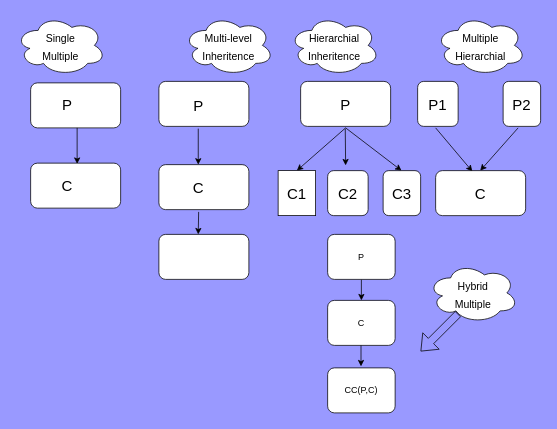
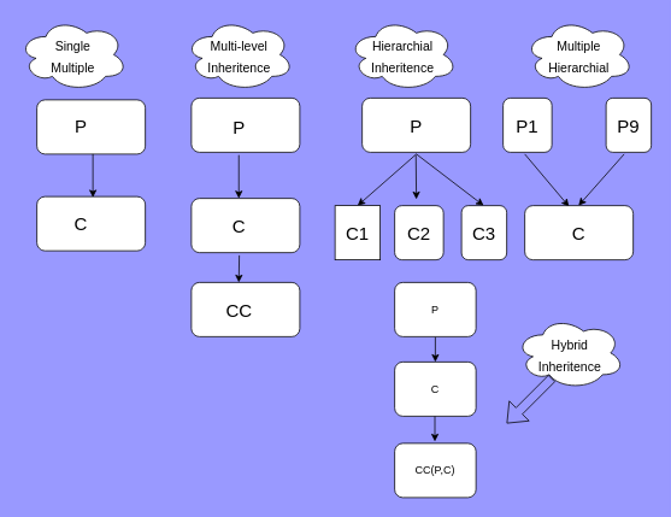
  <mxCell id="0" />
  <mxCell id="1" parent="0" />
  <mxCell id="2" value="" style="rounded=1;whiteSpace=wrap;html=1;" vertex="1" parent="1"><mxGeometry x="211" y="312" width="120" height="60" as="geometry" /></mxCell>
  <mxCell id="3" value="" style="rounded=1;whiteSpace=wrap;html=1;" vertex="1" parent="1"><mxGeometry x="211" y="219" width="120" height="60" as="geometry" /></mxCell>
  <mxCell id="4" value="" style="rounded=1;whiteSpace=wrap;html=1;" vertex="1" parent="1"><mxGeometry x="40" y="110" width="120" height="60" as="geometry" /></mxCell>
  <mxCell id="5" value="&lt;font style=&quot;font-size: 20px&quot;&gt;P&lt;/font&gt;" style="text;html=1;strokeColor=none;fillColor=none;align=center;verticalAlign=middle;whiteSpace=wrap;rounded=0;" vertex="1" parent="1"><mxGeometry x="59" y="123" width="60" height="30" as="geometry" /></mxCell>
  <mxCell id="6" value="" style="endArrow=classic;html=1;rounded=0;fontSize=20;" edge="1" parent="1"><mxGeometry width="50" height="50" relative="1" as="geometry"><mxPoint x="102" y="170" as="sourcePoint" /><mxPoint x="102" y="218" as="targetPoint" /></mxGeometry></mxCell>
  <mxCell id="7" value="" style="rounded=1;whiteSpace=wrap;html=1;" vertex="1" parent="1"><mxGeometry x="40" y="217" width="120" height="60" as="geometry" /></mxCell>
  <mxCell id="8" value="&lt;font style=&quot;font-size: 20px&quot;&gt;C&lt;/font&gt;" style="text;html=1;strokeColor=none;fillColor=none;align=center;verticalAlign=middle;whiteSpace=wrap;rounded=0;" vertex="1" parent="1"><mxGeometry x="59" y="232" width="60" height="30" as="geometry" /></mxCell>
  <mxCell id="9" value="" style="rounded=1;whiteSpace=wrap;html=1;" vertex="1" parent="1"><mxGeometry x="211" y="108" width="120" height="60" as="geometry" /></mxCell>
  <mxCell id="10" value="&lt;font style=&quot;font-size: 20px&quot;&gt;P&lt;/font&gt;" style="text;html=1;strokeColor=none;fillColor=none;align=center;verticalAlign=middle;whiteSpace=wrap;rounded=0;" vertex="1" parent="1"><mxGeometry x="234" y="125" width="60" height="30" as="geometry" /></mxCell>
  <mxCell id="11" value="" style="endArrow=classic;html=1;rounded=0;fontSize=20;exitX=0.5;exitY=1;exitDx=0;exitDy=0;entryX=0.5;entryY=0;entryDx=0;entryDy=0;" edge="1" parent="1" source="21" target="29"><mxGeometry width="50" height="50" relative="1" as="geometry"><mxPoint x="480.5" y="382" as="sourcePoint" /><mxPoint x="481" y="390" as="targetPoint" /></mxGeometry></mxCell>
  <mxCell id="12" value="" style="endArrow=classic;html=1;rounded=0;fontSize=20;" edge="1" parent="1"><mxGeometry width="50" height="50" relative="1" as="geometry"><mxPoint x="264" y="282" as="sourcePoint" /><mxPoint x="263.5" y="312" as="targetPoint" /></mxGeometry></mxCell>
  <mxCell id="13" value="" style="endArrow=classic;html=1;rounded=0;fontSize=20;" edge="1" parent="1"><mxGeometry width="50" height="50" relative="1" as="geometry"><mxPoint x="690" y="170" as="sourcePoint" /><mxPoint x="639.5" y="227" as="targetPoint" /></mxGeometry></mxCell>
  <mxCell id="14" value="" style="endArrow=classic;html=1;rounded=0;fontSize=20;entryX=0.408;entryY=0.017;entryDx=0;entryDy=0;entryPerimeter=0;" edge="1" parent="1" target="22"><mxGeometry width="50" height="50" relative="1" as="geometry"><mxPoint x="580" y="170" as="sourcePoint" /><mxPoint x="630" y="230" as="targetPoint" /></mxGeometry></mxCell>
  <mxCell id="15" value="" style="endArrow=classic;html=1;rounded=0;fontSize=20;" edge="1" parent="1"><mxGeometry width="50" height="50" relative="1" as="geometry"><mxPoint x="460" y="170" as="sourcePoint" /><mxPoint x="534.5" y="227" as="targetPoint" /></mxGeometry></mxCell>
  <mxCell id="16" value="" style="endArrow=classic;html=1;rounded=0;fontSize=20;" edge="1" parent="1"><mxGeometry width="50" height="50" relative="1" as="geometry"><mxPoint x="459.5" y="171" as="sourcePoint" /><mxPoint x="460" y="220" as="targetPoint" /></mxGeometry></mxCell>
  <mxCell id="17" value="" style="endArrow=classic;html=1;rounded=0;fontSize=20;entryX=0.5;entryY=0;entryDx=0;entryDy=0;" edge="1" parent="1" target="27"><mxGeometry width="50" height="50" relative="1" as="geometry"><mxPoint x="460" y="170" as="sourcePoint" /><mxPoint x="440" y="216" as="targetPoint" /></mxGeometry></mxCell>
  <mxCell id="18" value="" style="endArrow=classic;html=1;rounded=0;fontSize=20;" edge="1" parent="1"><mxGeometry width="50" height="50" relative="1" as="geometry"><mxPoint x="263.5" y="171" as="sourcePoint" /><mxPoint x="263.5" y="219" as="targetPoint" /></mxGeometry></mxCell>
+ <mxCell id="19" value="&lt;font style=&quot;font-size: 20px&quot;&gt;CC&lt;/font&gt;" style="text;html=1;strokeColor=none;fillColor=none;align=center;verticalAlign=middle;whiteSpace=wrap;rounded=0;" vertex="1" parent="1"><mxGeometry x="234" y="327" width="60" height="30" as="geometry" /></mxCell>
  <mxCell id="20" value="&lt;font style=&quot;font-size: 20px&quot;&gt;C&lt;/font&gt;" style="text;html=1;strokeColor=none;fillColor=none;align=center;verticalAlign=middle;whiteSpace=wrap;rounded=0;" vertex="1" parent="1"><mxGeometry x="234" y="234" width="60" height="30" as="geometry" /></mxCell>
  <mxCell id="21" value="P" style="rounded=1;whiteSpace=wrap;html=1;" vertex="1" parent="1"><mxGeometry x="436" y="312" width="90" height="60" as="geometry" /></mxCell>
  <mxCell id="22" value="&lt;font style=&quot;font-size: 20px&quot;&gt;C&lt;/font&gt;" style="rounded=1;whiteSpace=wrap;html=1;" vertex="1" parent="1"><mxGeometry x="580" y="227" width="120" height="60" as="geometry" /></mxCell>
- <mxCell id="23" value="&lt;font style=&quot;font-size: 20px&quot;&gt;P2&lt;/font&gt;" style="rounded=1;whiteSpace=wrap;html=1;" vertex="1" parent="1"><mxGeometry x="670" y="108" width="50" height="60" as="geometry" /></mxCell>
+ <mxCell id="23" value="&lt;font style=&quot;font-size: 20px&quot;&gt;P9&lt;/font&gt;" style="rounded=1;whiteSpace=wrap;html=1;" vertex="1" parent="1"><mxGeometry x="670" y="108" width="50" height="60" as="geometry" /></mxCell>
  <mxCell id="24" value="&lt;font style=&quot;font-size: 20px&quot;&gt;P1&lt;/font&gt;" style="rounded=1;whiteSpace=wrap;html=1;" vertex="1" parent="1"><mxGeometry x="556" y="108" width="54" height="60" as="geometry" /></mxCell>
  <mxCell id="25" value="&lt;font style=&quot;font-size: 20px&quot;&gt;C3&lt;/font&gt;" style="rounded=1;whiteSpace=wrap;html=1;" vertex="1" parent="1"><mxGeometry x="510" y="227" width="50" height="60" as="geometry" /></mxCell>
  <mxCell id="26" value="&lt;font style=&quot;font-size: 20px&quot;&gt;C2&lt;/font&gt;" style="rounded=1;whiteSpace=wrap;html=1;" vertex="1" parent="1"><mxGeometry x="436" y="227" width="54" height="60" as="geometry" /></mxCell>
  <mxCell id="27" value="&lt;font style=&quot;font-size: 20px&quot;&gt;C1&lt;/font&gt;" style="whiteSpace=wrap;html=1;rounded=0;" vertex="1" parent="1"><mxGeometry x="370" y="227" width="50" height="60" as="geometry" /></mxCell>
  <mxCell id="28" value="&lt;font style=&quot;font-size: 20px&quot;&gt;P&lt;/font&gt;" style="rounded=1;whiteSpace=wrap;html=1;" vertex="1" parent="1"><mxGeometry x="400" y="108" width="120" height="60" as="geometry" /></mxCell>
  <mxCell id="29" value="C" style="rounded=1;whiteSpace=wrap;html=1;" vertex="1" parent="1"><mxGeometry x="436" y="400" width="90" height="60" as="geometry" /></mxCell>
  <mxCell id="30" value="" style="endArrow=classic;html=1;rounded=0;fontSize=20;exitX=0.5;exitY=1;exitDx=0;exitDy=0;startArrow=none;" edge="1" parent="1" source="37"><mxGeometry width="50" height="50" relative="1" as="geometry"><mxPoint x="481" y="490" as="sourcePoint" /><mxPoint x="480.5" y="530" as="targetPoint" /></mxGeometry></mxCell>
  <mxCell id="31" value="&lt;font style=&quot;font-size: 14px&quot;&gt;Single &lt;br&gt;Multiple&lt;/font&gt;" style="ellipse;shape=cloud;whiteSpace=wrap;html=1;fontFamily=Helvetica;fontSize=20;fontColor=default;" vertex="1" parent="1"><mxGeometry x="20" y="20" width="120" height="80" as="geometry" /></mxCell>
- <mxCell id="32" value="&lt;font style=&quot;font-size: 14px&quot;&gt;Hybrid&lt;br&gt;Multiple&lt;/font&gt;" style="ellipse;shape=cloud;whiteSpace=wrap;html=1;fontFamily=Helvetica;fontSize=20;fontColor=default;" vertex="1" parent="1"><mxGeometry x="570" y="350" width="120" height="80" as="geometry" /></mxCell>
+ <mxCell id="32" value="&lt;font style=&quot;font-size: 14px&quot;&gt;Hybrid&lt;br&gt;Inheritence&lt;/font&gt;" style="ellipse;shape=cloud;whiteSpace=wrap;html=1;fontFamily=Helvetica;fontSize=20;fontColor=default;" vertex="1" parent="1"><mxGeometry x="570" y="350" width="120" height="80" as="geometry" /></mxCell>
  <mxCell id="33" value="&lt;font style=&quot;font-size: 14px&quot;&gt;Multiple&lt;br&gt;Hierarchial&lt;/font&gt;" style="ellipse;shape=cloud;whiteSpace=wrap;html=1;fontFamily=Helvetica;fontSize=20;fontColor=default;" vertex="1" parent="1"><mxGeometry x="580" y="20" width="120" height="80" as="geometry" /></mxCell>
  <mxCell id="34" value="&lt;font style=&quot;font-size: 14px&quot;&gt;Hierarchial&lt;br&gt;Inheritence&lt;/font&gt;" style="ellipse;shape=cloud;whiteSpace=wrap;html=1;fontFamily=Helvetica;fontSize=20;fontColor=default;" vertex="1" parent="1"><mxGeometry x="385" y="20" width="120" height="80" as="geometry" /></mxCell>
- <mxCell id="35" value="&lt;font style=&quot;font-size: 14px&quot;&gt;Multi-level&lt;br&gt;Inheritence&lt;/font&gt;" style="ellipse;shape=cloud;whiteSpace=wrap;html=1;fontFamily=Helvetica;fontSize=20;fontColor=default;" vertex="1" parent="1"><mxGeometry x="244" y="20" width="120" height="80" as="geometry" /></mxCell>
+ <mxCell id="35" value="&lt;font style=&quot;font-size: 14px&quot;&gt;Multi-level&lt;br&gt;Inheritence&lt;/font&gt;" style="ellipse;shape=cloud;whiteSpace=wrap;html=1;fontFamily=Helvetica;fontSize=20;fontColor=default;" vertex="1" parent="1"><mxGeometry x="204" y="20" width="120" height="80" as="geometry" /></mxCell>
  <mxCell id="36" value="" style="shape=flexArrow;endArrow=classic;html=1;rounded=0;labelBackgroundColor=default;fontFamily=Helvetica;fontSize=14;fontColor=default;strokeColor=default;" edge="1" parent="1"><mxGeometry width="50" height="50" relative="1" as="geometry"><mxPoint x="610" y="418" as="sourcePoint" /><mxPoint x="560" y="468" as="targetPoint" /></mxGeometry></mxCell>
  <mxCell id="37" value="CC(P,C)" style="rounded=1;whiteSpace=wrap;html=1;" vertex="1" parent="1"><mxGeometry x="436" y="490" width="90" height="60" as="geometry" /></mxCell>
  <mxCell id="38" value="" style="endArrow=classic;html=1;rounded=0;fontSize=20;exitX=0.5;exitY=1;exitDx=0;exitDy=0;entryX=0.5;entryY=0;entryDx=0;entryDy=0;" edge="1" parent="1"><mxGeometry width="50" height="50" relative="1" as="geometry"><mxPoint x="480.5" y="460" as="sourcePoint" /><mxPoint x="480.5" y="488" as="targetPoint" /></mxGeometry></mxCell>
